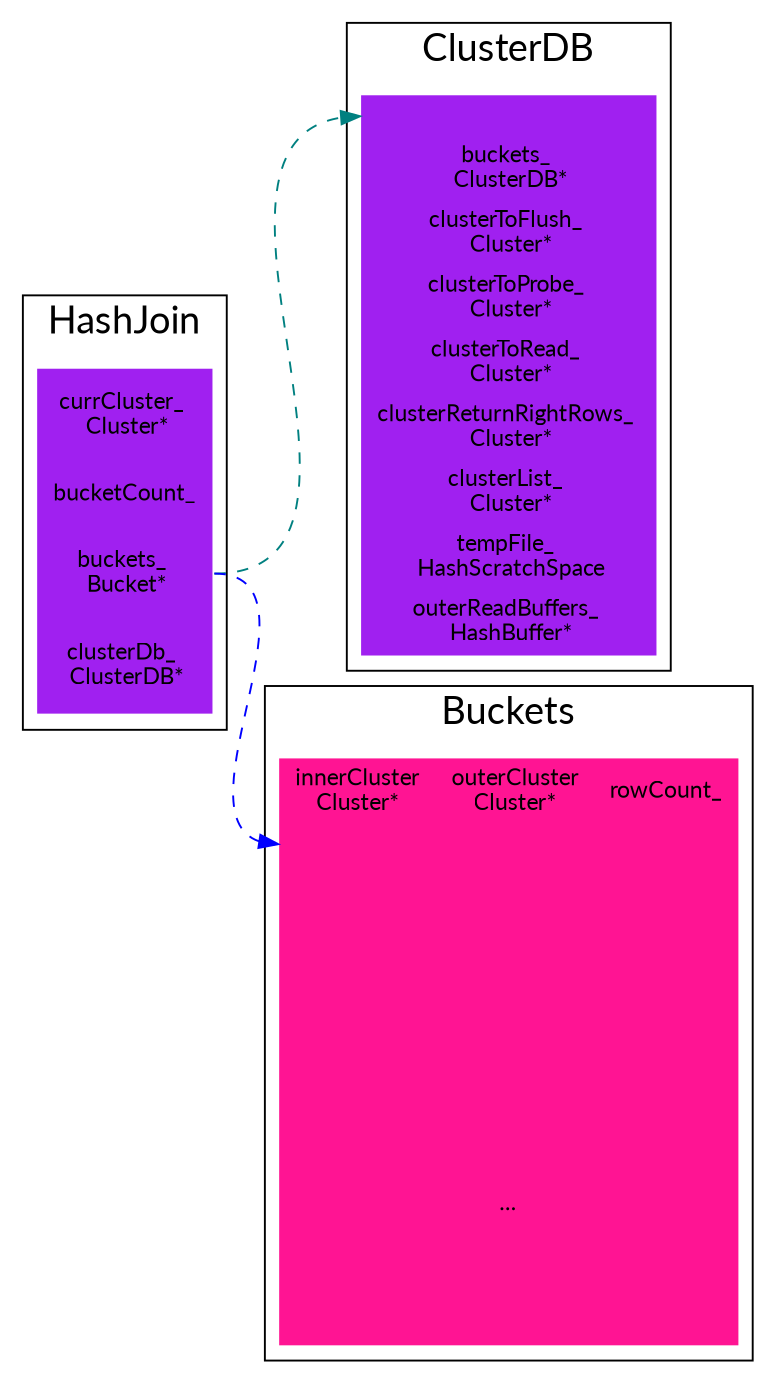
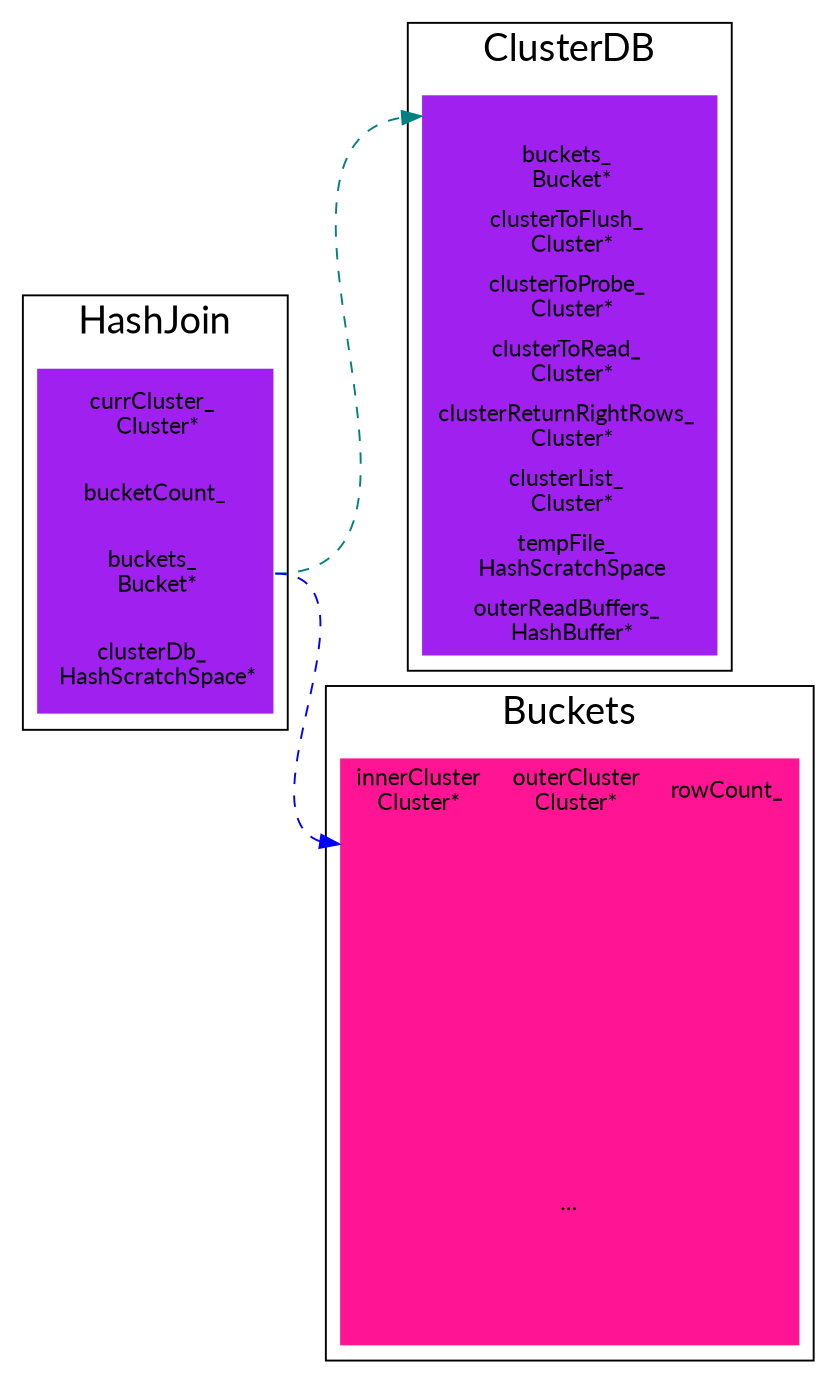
  digraph {
    fontname=Lato
    fontsize=20
    nodesep=.05
    rankdir=LR
    node [color=purple fontname=Lato fontsize=12 shape=record style=filled]
    edge [fontname=Lato style=dashed tailport=buckets_]
-   n1 [height=2.5 label=" currCluster_ \n Cluster* | bucketCount_ | <buckets_> buckets_ \n Bucket* | <clusterDb_> clusterDb_ \n ClusterDB*" width=.1]
-   n2 [height=2.5 label=" <header_> | <buckets_> buckets_ \n ClusterDB* | <clusterToFlush_> clusterToFlush_ \n Cluster* | <clusterToProbe_> clusterToProbe_ \n Cluster* | <clusterToRead_> clusterToRead_ \n Cluster* | <clusterReturnRightRows_> clusterReturnRightRows_ \n Cluster* | <clusterList_> clusterList_ \n Cluster* | <tempFile_> tempFile_ \n HashScratchSpace | <outerReadBuffers_> outerReadBuffers_ \n HashBuffer* " width=.1]
+   n1 [height=2.5 label=" currCluster_ \n Cluster* | bucketCount_ | <buckets_> buckets_ \n Bucket* | <clusterDb_> clusterDb_ \n HashScratchSpace*" width=.1]
+   n2 [height=2.5 label=" <header_> | <buckets_> buckets_ \n Bucket* | <clusterToFlush_> clusterToFlush_ \n Cluster* | <clusterToProbe_> clusterToProbe_ \n Cluster* | <clusterToRead_> clusterToRead_ \n Cluster* | <clusterReturnRightRows_> clusterReturnRightRows_ \n Cluster* | <clusterList_> clusterList_ \n Cluster* | <tempFile_> tempFile_ \n HashScratchSpace | <outerReadBuffers_> outerReadBuffers_ \n HashBuffer* " width=.1]
    n3 [color=deeppink height=2.5 label=" {<header_> innerCluster\nCluster* | outerCluster\nCluster* | rowCount_ } | {<bucket0>||} | {<bucket1>||} | {<bucket2>||} | {<bucket3>||} | {<bucket4>||} | {<bucket5>||} | {<bucket6>||} | {<bucket7>||}| {<bucket8>||} | ... | {<bucketn2>||} | {<bucketn1>||} | {<bucketn>||}" width=.1]
    subgraph cluster_1 {
      label=HashJoin
      n1
    }
    subgraph cluster_2 {
      label=ClusterDB
      n2
    }
    subgraph cluster_3 {
      label=Buckets
      n3
    }
    n1 -> n2 [color=teal headport=header_]
    n1 -> n3 [color=blue headport=bucket0]
  }
